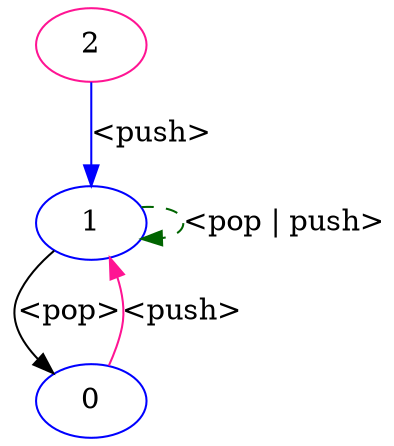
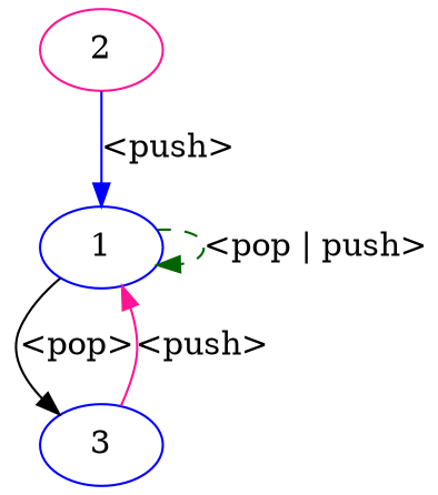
  digraph {
    node [color=blue]
    edge [style=solid]
    n1 [label=1]
-   n2 [label=0]
+   n2 [label=3]
    n3 [color=deeppink label=2]
    n1 -> n1 [color=darkgreen label="<pop | push>" style=dashed]
    n1 -> n2 [color=black label="<pop>"]
    n2 -> n1 [color=deeppink label="<push>"]
    n3 -> n1 [color=blue label="<push>"]
  }
